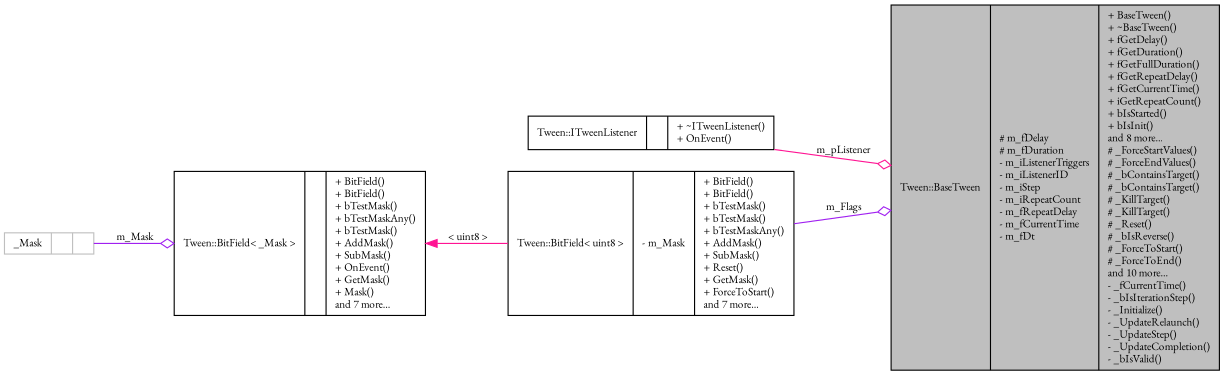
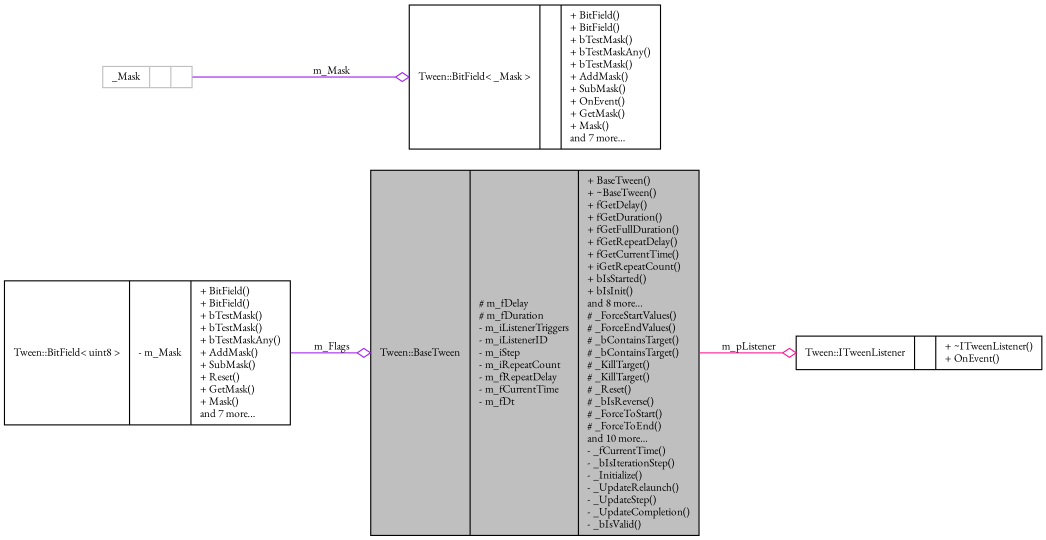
  digraph {
    fontname="EB Garamond"
    rankdir=LR
    node [color=black fontname="EB Garamond" fontsize=10 shape=record]
    edge [arrowhead=odiamond color=deeppink fontname="EB Garamond" fontsize=10 labelfontname=FreeSans labelfontsize=10 style=solid]
    n1 [fillcolor=grey75 fontcolor=black height=0.2 label="{Tween::BaseTween\n|# m_fDelay\l# m_fDuration\l- m_iListenerTriggers\l- m_iListenerID\l- m_iStep\l- m_iRepeatCount\l- m_fRepeatDelay\l- m_fCurrentTime\l- m_fDt\l|+ BaseTween()\l+ ~BaseTween()\l+ fGetDelay()\l+ fGetDuration()\l+ fGetFullDuration()\l+ fGetRepeatDelay()\l+ fGetCurrentTime()\l+ iGetRepeatCount()\l+ bIsStarted()\l+ bIsInit()\land 8 more...\l# _ForceStartValues()\l# _ForceEndValues()\l# _bContainsTarget()\l# _bContainsTarget()\l# _KillTarget()\l# _KillTarget()\l# _Reset()\l# _bIsReverse()\l# _ForceToStart()\l# _ForceToEnd()\land 10 more...\l- _fCurrentTime()\l- _bIsIterationStep()\l- _Initialize()\l- _UpdateRelaunch()\l- _UpdateStep()\l- _UpdateCompletion()\l- _bIsValid()\l}" style=filled width=0.4]
    n2 [height=0.2 label="{Tween::ITweenListener\n||+ ~ITweenListener()\l+ OnEvent()\l}" width=0.4]
-   n3 [height=0.2 label="{Tween::BitField\< uint8 \>\n|- m_Mask\l|+ BitField()\l+ BitField()\l+ bTestMask()\l+ bTestMask()\l+ bTestMaskAny()\l+ AddMask()\l+ SubMask()\l+ Reset()\l+ GetMask()\l+ ForceToStart()\land 7 more...\l}" width=0.4]
+   n3 [height=0.2 label="{Tween::BitField\< uint8 \>\n|- m_Mask\l|+ BitField()\l+ BitField()\l+ bTestMask()\l+ bTestMask()\l+ bTestMaskAny()\l+ AddMask()\l+ SubMask()\l+ Reset()\l+ GetMask()\l+ Mask()\land 7 more...\l}" width=0.4]
    n4 [height=0.2 label="{Tween::BitField\< _Mask \>\n||+ BitField()\l+ BitField()\l+ bTestMask()\l+ bTestMaskAny()\l+ bTestMask()\l+ AddMask()\l+ SubMask()\l+ OnEvent()\l+ GetMask()\l+ Mask()\land 7 more...\l}" width=0.4]
    n5 [color=grey75 height=0.2 label="{_Mask\n||}" width=0.4]
-   n2 -> n1 [label=" m_pListener"]
+   n1 -> n2 [label=" m_pListener"]
    n3 -> n1 [color=purple label=" m_Flags"]
-   n4 -> n3 [dir=back label=" \< uint8 \>" arrowhead=""]
    n5 -> n4 [color=purple label=" m_Mask"]
  }
